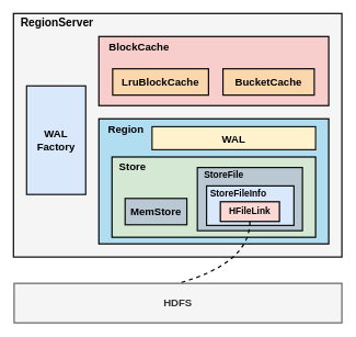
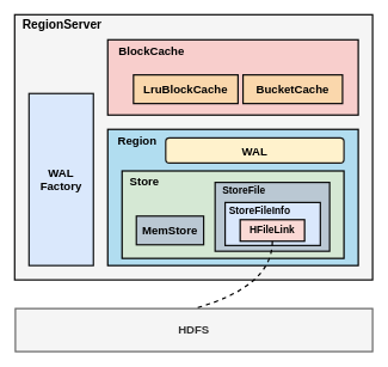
  <mxCell id="0" />
  <mxCell id="1" parent="0" />
  <mxCell id="2" value="" style="rounded=0;whiteSpace=wrap;html=1;fillColor=#f5f5f5;fontColor=#333333;strokeColor=#0b0a0a;strokeWidth=2;" parent="1" vertex="1"><mxGeometry x="20" y="20" width="500" height="370" as="geometry" /></mxCell>
  <mxCell id="3" value="" style="rounded=0;whiteSpace=wrap;html=1;strokeWidth=2;fillColor=#b1ddf0;strokeColor=#000000;" parent="1" vertex="1"><mxGeometry x="150" y="180" width="350" height="190" as="geometry" /></mxCell>
  <mxCell id="4" value="" style="rounded=0;whiteSpace=wrap;html=1;fillColor=#d5e8d4;strokeColor=#000000;strokeWidth=2;" parent="1" vertex="1"><mxGeometry x="170" y="238" width="310" height="122" as="geometry" /></mxCell>
  <mxCell id="5" value="" style="rounded=0;whiteSpace=wrap;html=1;strokeWidth=2;fillColor=#bac8d3;strokeColor=#0c0d0d;" parent="1" vertex="1"><mxGeometry x="300" y="254" width="160" height="96" as="geometry" /></mxCell>
  <mxCell id="6" value="" style="rounded=0;whiteSpace=wrap;html=1;fillColor=#dae8fc;strokeColor=#0c0d0d;strokeWidth=2;" parent="1" vertex="1"><mxGeometry x="314" y="282" width="133" height="60" as="geometry" /></mxCell>
  <mxCell id="7" value="" style="rounded=0;whiteSpace=wrap;html=1;fillColor=#f8cecc;strokeWidth=2;strokeColor=#050505;" parent="1" vertex="1"><mxGeometry x="150" y="55" width="350" height="105" as="geometry" /></mxCell>
- <mxCell id="8" value="&lt;font style=&quot;font-size: 16px;&quot;&gt;&lt;b&gt;WAL&lt;br&gt;Factory&lt;/b&gt;&lt;/font&gt;" style="rounded=0;whiteSpace=wrap;html=1;strokeWidth=2;fillColor=#dae8fc;strokeColor=#111213;" parent="1" vertex="1"><mxGeometry x="40" y="130" width="90" height="165" as="geometry" /></mxCell>
+ <mxCell id="8" value="&lt;font style=&quot;font-size: 16px;&quot;&gt;&lt;b&gt;WAL&lt;br&gt;Factory&lt;/b&gt;&lt;/font&gt;" style="rounded=0;whiteSpace=wrap;html=1;strokeWidth=2;fillColor=#dae8fc;strokeColor=#111213;" parent="1" vertex="1"><mxGeometry x="40" y="130" width="90" height="240" as="geometry" /></mxCell>
  <mxCell id="9" value="&lt;b&gt;&lt;font style=&quot;font-size: 17px;&quot;&gt;RegionServer&lt;/font&gt;&lt;/b&gt;" style="text;html=1;align=center;verticalAlign=middle;resizable=0;points=[];autosize=1;strokeColor=none;fillColor=none;" parent="1" vertex="1"><mxGeometry x="21" y="20" width="130" height="30" as="geometry" /></mxCell>
  <mxCell id="10" value="&lt;b&gt;&lt;font style=&quot;font-size: 16px;&quot;&gt;Region&lt;/font&gt;&lt;/b&gt;" style="text;html=1;align=center;verticalAlign=middle;resizable=0;points=[];autosize=1;strokeColor=none;fillColor=none;" parent="1" vertex="1"><mxGeometry x="151" y="180" width="80" height="30" as="geometry" /></mxCell>
- <mxCell id="11" value="&lt;font style=&quot;font-size: 16px;&quot;&gt;&lt;b&gt;LruBlockCache&lt;/b&gt;&lt;/font&gt;" style="rounded=0;whiteSpace=wrap;html=1;strokeWidth=2;fillColor=#fad7ac;strokeColor=#0a0a0a;" parent="1" vertex="1"><mxGeometry x="171" y="104" width="146" height="40" as="geometry" /></mxCell>
+ <mxCell id="11" value="&lt;font style=&quot;font-size: 16px;&quot;&gt;&lt;b&gt;LruBlockCache&lt;/b&gt;&lt;/font&gt;" style="rounded=0;whiteSpace=wrap;html=1;strokeWidth=2;fillColor=#fad7ac;strokeColor=#0a0a0a;" parent="1" vertex="1"><mxGeometry x="186" y="104" width="146" height="40" as="geometry" /></mxCell>
  <mxCell id="12" value="&lt;font style=&quot;font-size: 16px;&quot;&gt;&lt;b&gt;BucketCache&lt;/b&gt;&lt;/font&gt;" style="rounded=0;whiteSpace=wrap;html=1;strokeWidth=2;fillColor=#fad7ac;strokeColor=#0a0a0a;" parent="1" vertex="1"><mxGeometry x="339" y="104" width="139" height="40" as="geometry" /></mxCell>
  <mxCell id="13" value="&lt;b&gt;&lt;font style=&quot;font-size: 16px;&quot;&gt;BlockCache&lt;/font&gt;&lt;/b&gt;" style="text;html=1;align=center;verticalAlign=middle;resizable=0;points=[];autosize=1;strokeColor=none;fillColor=none;" parent="1" vertex="1"><mxGeometry x="151" y="55" width="120" height="30" as="geometry" /></mxCell>
  <mxCell id="14" value="&lt;b&gt;&lt;font style=&quot;font-size: 16px;&quot;&gt;Store&lt;/font&gt;&lt;/b&gt;" style="text;html=1;align=center;verticalAlign=middle;resizable=0;points=[];autosize=1;strokeColor=none;fillColor=none;" parent="1" vertex="1"><mxGeometry x="171" y="237" width="60" height="30" as="geometry" /></mxCell>
  <mxCell id="15" value="&lt;b&gt;&lt;font style=&quot;font-size: 16px;&quot;&gt;MemStore&lt;/font&gt;&lt;/b&gt;" style="rounded=0;whiteSpace=wrap;html=1;strokeWidth=2;fillColor=#bac8d3;strokeColor=#0c0d0d;" parent="1" vertex="1"><mxGeometry x="190" y="301" width="94" height="40" as="geometry" /></mxCell>
  <mxCell id="16" value="&lt;b&gt;&lt;font style=&quot;font-size: 14px;&quot;&gt;StoreFile&lt;/font&gt;&lt;/b&gt;" style="text;html=1;align=center;verticalAlign=middle;resizable=0;points=[];autosize=1;strokeColor=none;fillColor=none;" parent="1" vertex="1"><mxGeometry x="300" y="251" width="80" height="30" as="geometry" /></mxCell>
  <mxCell id="17" value="&lt;b&gt;&lt;font style=&quot;font-size: 14px;&quot;&gt;HFileLink&lt;/font&gt;&lt;/b&gt;" style="rounded=0;whiteSpace=wrap;html=1;strokeWidth=2;fillColor=#fad9d5;strokeColor=#000000;" parent="1" vertex="1"><mxGeometry x="335" y="306" width="90" height="30" as="geometry" /></mxCell>
- <mxCell id="18" value="&lt;b&gt;&lt;font style=&quot;font-size: 16px;&quot;&gt;WAL&lt;/font&gt;&lt;/b&gt;" style="rounded=0;whiteSpace=wrap;html=1;fillColor=#fff2cc;strokeColor=#1b1a18;strokeWidth=2;" parent="1" vertex="1"><mxGeometry x="231" y="192" width="249" height="35" as="geometry" /></mxCell>
+ <mxCell id="18" value="&lt;b&gt;&lt;font style=&quot;font-size: 16px;&quot;&gt;WAL&lt;/font&gt;&lt;/b&gt;" style="whiteSpace=wrap;html=1;fillColor=#fff2cc;strokeColor=#1b1a18;strokeWidth=2;rounded=1;" parent="1" vertex="1"><mxGeometry x="231" y="192" width="249" height="35" as="geometry" /></mxCell>
  <mxCell id="19" value="&lt;b&gt;&lt;font style=&quot;font-size: 16px;&quot;&gt;HDFS&lt;/font&gt;&lt;/b&gt;" style="rounded=0;whiteSpace=wrap;html=1;fillColor=#f5f5f5;strokeColor=#666666;fontColor=#333333;strokeWidth=2;" parent="1" vertex="1"><mxGeometry x="21" y="430" width="499" height="60" as="geometry" /></mxCell>
  <mxCell id="20" value="&lt;b&gt;&lt;font style=&quot;font-size: 14px;&quot;&gt;StoreFileInfo&lt;/font&gt;&lt;/b&gt;" style="text;html=1;align=center;verticalAlign=middle;resizable=0;points=[];autosize=1;strokeColor=none;fillColor=none;" parent="1" vertex="1"><mxGeometry x="307" y="278" width="110" height="30" as="geometry" /></mxCell>
  <mxCell id="21" value="" style="curved=1;endArrow=none;html=1;rounded=0;exitX=0.5;exitY=1;exitDx=0;exitDy=0;entryX=0.5;entryY=0;entryDx=0;entryDy=0;dashed=1;strokeWidth=2;" parent="1" source="17" target="19" edge="1"><mxGeometry width="50" height="50" relative="1" as="geometry"><mxPoint x="370" y="290" as="sourcePoint" /><mxPoint x="420" y="240" as="targetPoint" /><Array as="points"><mxPoint x="380" y="400" /></Array></mxGeometry></mxCell>
